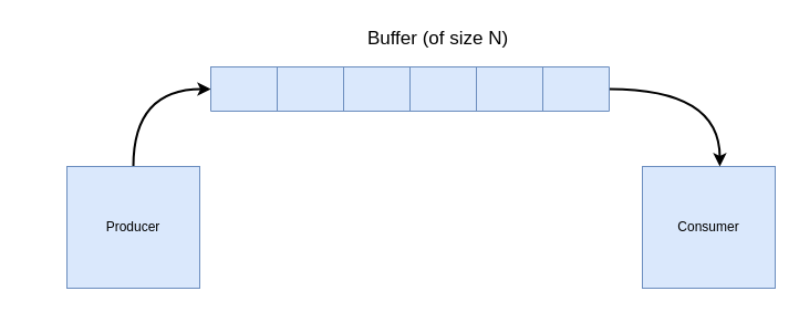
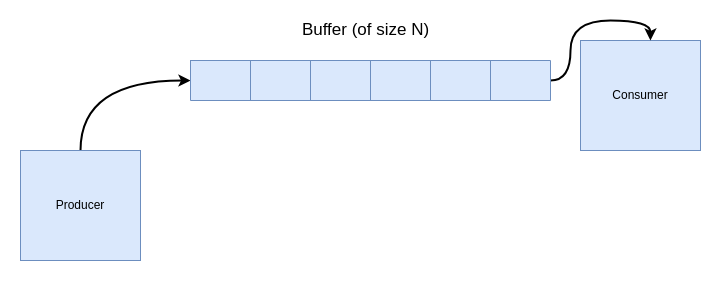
  <mxCell id="0" />
  <mxCell id="1" parent="0" />
  <mxCell id="2" style="edgeStyle=orthogonalEdgeStyle;rounded=0;orthogonalLoop=1;jettySize=auto;html=1;entryX=0;entryY=0.5;entryDx=0;entryDy=0;curved=1;strokeWidth=2;" edge="1" parent="1" source="3" target="7"><mxGeometry relative="1" as="geometry" /></mxCell>
- <mxCell id="3" value="Producer" style="rounded=0;whiteSpace=wrap;html=1;fillColor=#dae8fc;strokeColor=#6c8ebf;" vertex="1" parent="1"><mxGeometry x="60" y="150" width="120" height="110" as="geometry" /></mxCell>
- <mxCell id="4" value="Consumer" style="rounded=0;whiteSpace=wrap;html=1;fillColor=#dae8fc;strokeColor=#6c8ebf;" vertex="1" parent="1"><mxGeometry x="580" y="150" width="120" height="110" as="geometry" /></mxCell>
+ <mxCell id="3" value="Producer" style="rounded=0;whiteSpace=wrap;html=1;fillColor=#dae8fc;strokeColor=#6c8ebf;" vertex="1" parent="1"><mxGeometry x="20" y="150" width="120" height="110" as="geometry" /></mxCell>
+ <mxCell id="4" value="Consumer" style="rounded=0;whiteSpace=wrap;html=1;fillColor=#dae8fc;strokeColor=#6c8ebf;" vertex="1" parent="1"><mxGeometry x="580" y="40" width="120" height="110" as="geometry" /></mxCell>
  <mxCell id="5" style="edgeStyle=orthogonalEdgeStyle;curved=1;rounded=0;orthogonalLoop=1;jettySize=auto;html=1;entryX=0.583;entryY=0;entryDx=0;entryDy=0;entryPerimeter=0;strokeWidth=2;" edge="1" parent="1" source="7" target="4"><mxGeometry relative="1" as="geometry" /></mxCell>
  <mxCell id="6" value="" style="shape=table;html=1;whiteSpace=wrap;startSize=0;container=1;collapsible=0;childLayout=tableLayout;fillColor=#dae8fc;strokeColor=#6c8ebf;" vertex="1" parent="1"><mxGeometry x="190" y="60" width="360" height="40" as="geometry" /></mxCell>
  <mxCell id="7" value="" style="shape=partialRectangle;html=1;whiteSpace=wrap;collapsible=0;dropTarget=0;pointerEvents=0;fillColor=none;top=0;left=0;bottom=0;right=0;points=[[0,0.5],[1,0.5]];portConstraint=eastwest;" vertex="1" parent="6"><mxGeometry width="360" height="40" as="geometry" /></mxCell>
  <mxCell id="8" value="" style="shape=partialRectangle;html=1;whiteSpace=wrap;connectable=0;overflow=hidden;fillColor=none;top=0;left=0;bottom=0;right=0;" vertex="1" parent="7"><mxGeometry width="60" height="40" as="geometry" /></mxCell>
  <mxCell id="9" value="" style="shape=partialRectangle;html=1;whiteSpace=wrap;connectable=0;overflow=hidden;fillColor=none;top=0;left=0;bottom=0;right=0;" vertex="1" parent="7"><mxGeometry x="60" width="60" height="40" as="geometry" /></mxCell>
  <mxCell id="10" value="" style="shape=partialRectangle;html=1;whiteSpace=wrap;connectable=0;overflow=hidden;fillColor=none;top=0;left=0;bottom=0;right=0;" vertex="1" parent="7"><mxGeometry x="120" width="60" height="40" as="geometry" /></mxCell>
  <mxCell id="11" value="" style="shape=partialRectangle;html=1;whiteSpace=wrap;connectable=0;overflow=hidden;fillColor=none;top=0;left=0;bottom=0;right=0;" vertex="1" parent="7"><mxGeometry x="180" width="60" height="40" as="geometry" /></mxCell>
  <mxCell id="12" value="" style="shape=partialRectangle;html=1;whiteSpace=wrap;connectable=0;overflow=hidden;fillColor=none;top=0;left=0;bottom=0;right=0;" vertex="1" parent="7"><mxGeometry x="240" width="60" height="40" as="geometry" /></mxCell>
  <mxCell id="13" value="" style="shape=partialRectangle;html=1;whiteSpace=wrap;connectable=0;overflow=hidden;fillColor=none;top=0;left=0;bottom=0;right=0;" vertex="1" parent="7"><mxGeometry x="300" width="60" height="40" as="geometry" /></mxCell>
- <mxCell id="14" value="&lt;font style=&quot;font-size: 17px&quot;&gt;Buffer (of size N)&lt;/font&gt;" style="text;html=1;align=center;verticalAlign=middle;resizable=0;points=[];autosize=1;" vertex="1" parent="1"><mxGeometry x="325" y="25" width="140" height="20" as="geometry" /></mxCell>
+ <mxCell id="14" value="&lt;font style=&quot;font-size: 17px&quot;&gt;Buffer (of size N)&lt;/font&gt;" style="text;html=1;align=center;verticalAlign=middle;resizable=0;points=[];autosize=1;" vertex="1" parent="1"><mxGeometry x="295" y="20" width="140" height="20" as="geometry" /></mxCell>
